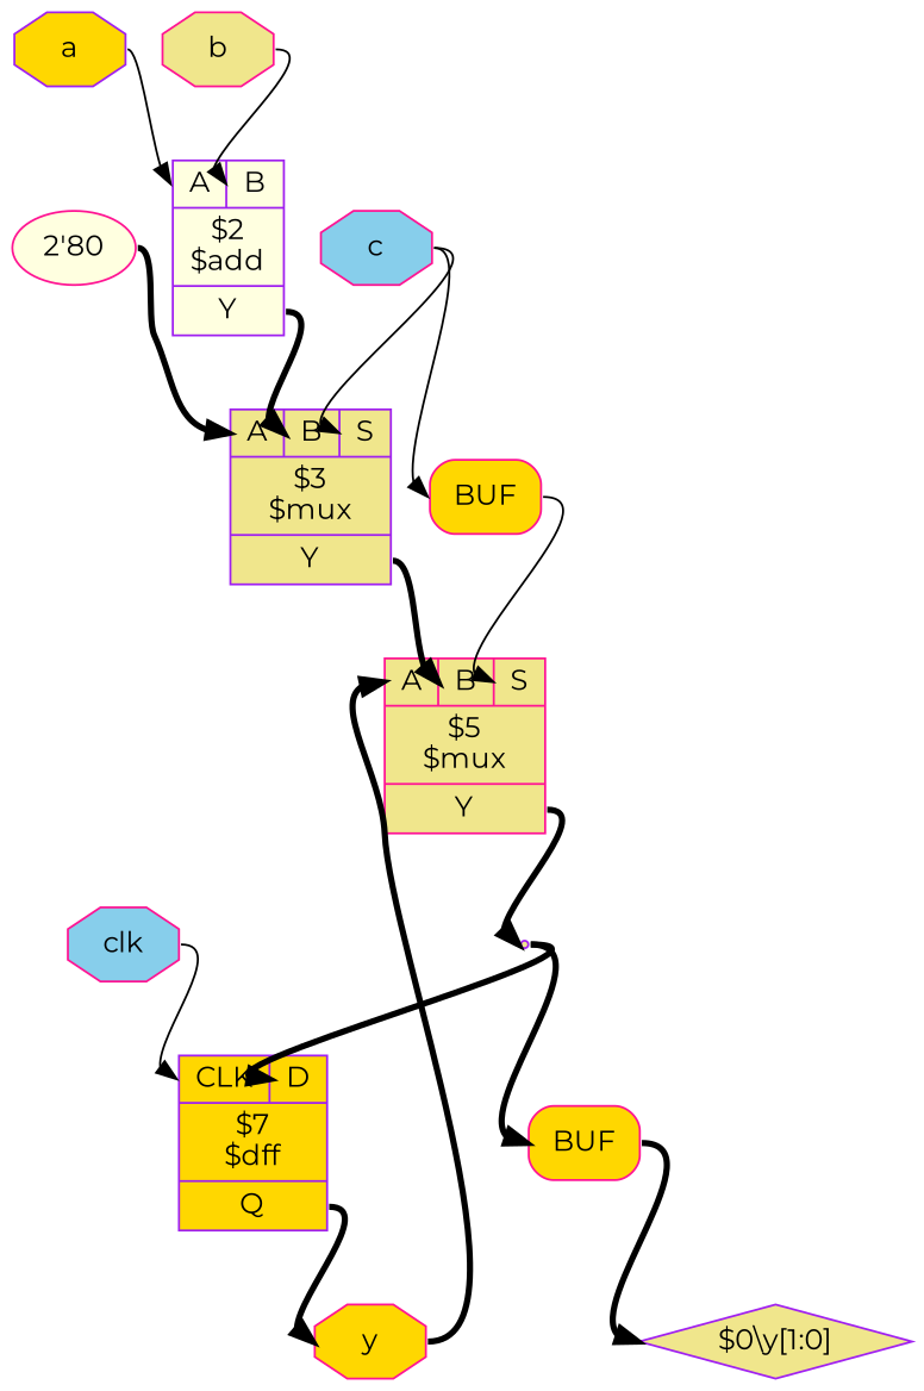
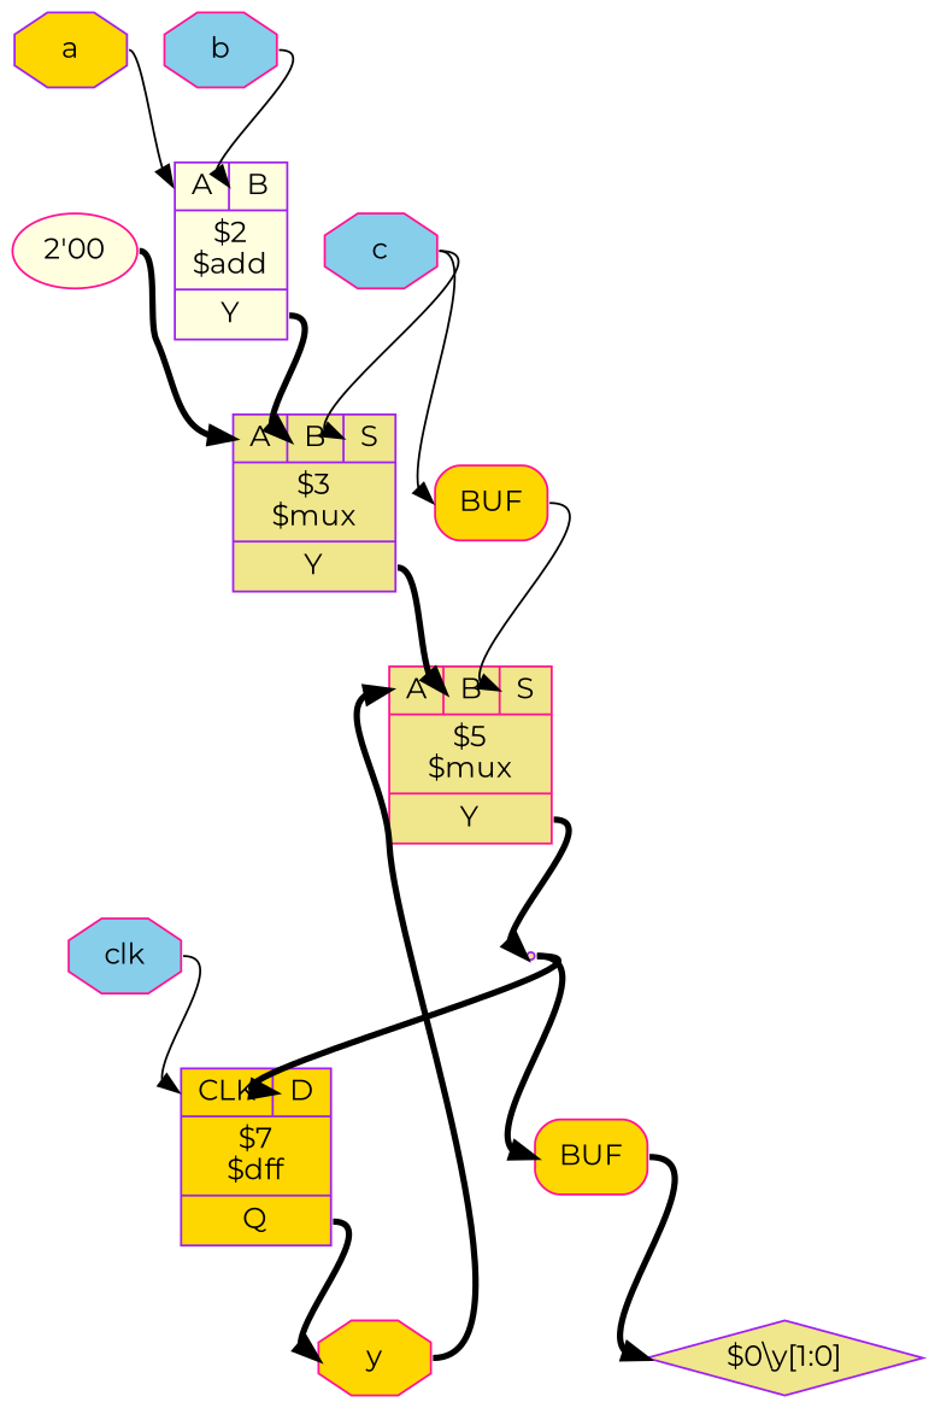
  digraph {
    fontname=Montserrat
    rankdir=TB
    remincross=true
    node [color=deeppink fillcolor=gold fontname=Montserrat shape=octagon style=filled]
    edge [color=black fontname=Montserrat headport="p11:w" tailport=e style="setlinewidth(3)"]
    n6 [color=purple fontcolor=black label=a]
    c14 [color=purple fillcolor=lightyellow label="{{<p11> A|<p12> B}|$2\n$add|{<p13> Y}}" shape=record]
    c21 [color=purple fillcolor=khaki label="{{<p11> A|<p12> B|<p19> S}|$3\n$mux|{<p13> Y}}" shape=record]
-   n7 [fillcolor=khaki fontcolor=black label=b]
+   n7 [fillcolor=skyblue fontcolor=black label=b]
    n8 [fillcolor=skyblue fontcolor=black label=c]
    x1 [label=BUF shape=box style="rounded,filled"]
    c20 [fillcolor=khaki label="{{<p11> A|<p12> B|<p19> S}|$5\n$mux|{<p13> Y}}" shape=record]
    n9 [fillcolor=skyblue fontcolor=black label=clk]
    c18 [color=purple label="{{<p15> CLK|<p16> D}|$7\n$dff|{<p17> Q}}" shape=record]
    n10 [fontcolor=black label=y]
    n3 [color=purple fillcolor=khaki shape=point]
    x2 [label=BUF shape=box style="rounded,filled"]
-   v0 [fillcolor=lightyellow label="2'80" shape=""]
+   v0 [fillcolor=lightyellow label="2'00" shape=""]
    n1 [color=purple fillcolor=khaki label="$0\\y[1:0]" shape=diamond]
    n6 -> c14 [style=""]
    c14 -> c21 [headport="p12:w" tailport="p13:e"]
    c21 -> c20 [headport="p12:w" tailport="p13:e"]
    n7 -> c14 [headport="p12:w" style=""]
    n8 -> c21 [headport="p19:w" style=""]
    n8 -> x1 [headport="w:w" style=""]
    x1 -> c20 [headport="p19:w" tailport="e:e" style=""]
    c20 -> n3 [headport=w tailport="p13:e"]
    n9 -> c18 [headport="p15:w" style=""]
    c18 -> n10 [headport=w tailport="p17:e"]
    n10 -> c20
    n3 -> c18 [headport="p16:w"]
    n3 -> x2 [headport="w:w"]
    x2 -> n1 [headport=w tailport="e:e"]
    v0 -> c21
  }
